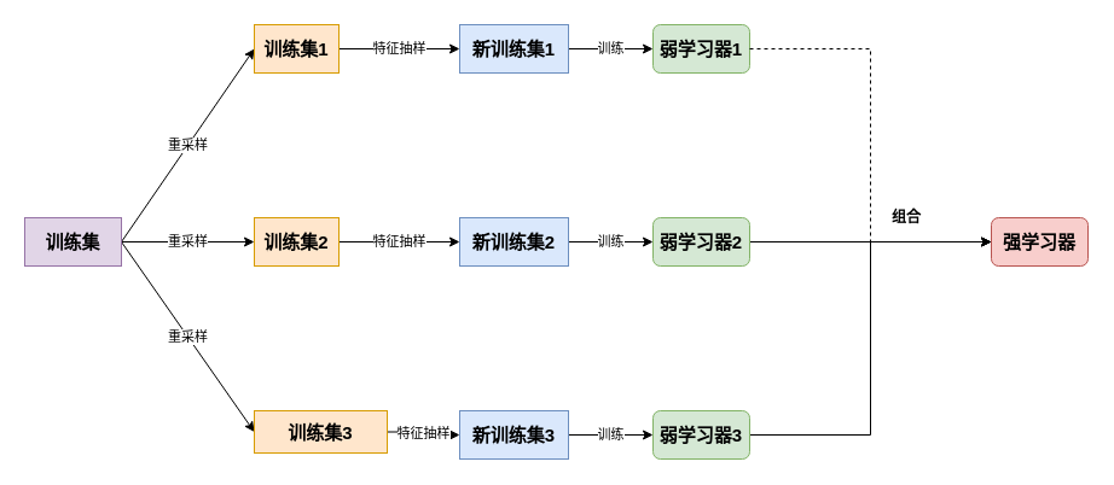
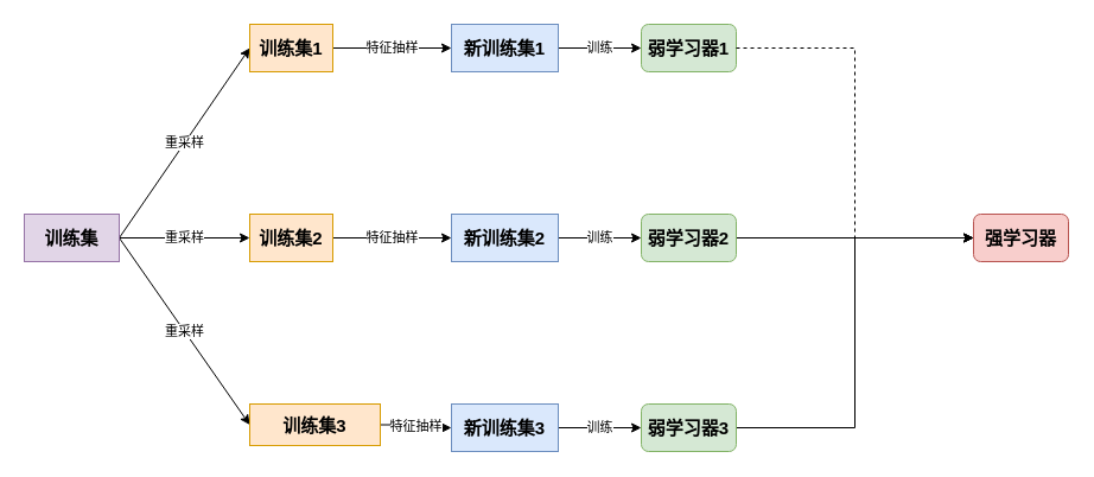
  <mxCell id="0" />
  <mxCell id="1" parent="0" />
  <mxCell id="2" value="重采样" style="rounded=0;orthogonalLoop=1;jettySize=auto;html=1;exitX=1;exitY=0.5;exitDx=0;exitDy=0;entryX=0;entryY=0.5;entryDx=0;entryDy=0;" parent="1" source="5" target="10" edge="1"><mxGeometry relative="1" as="geometry" /></mxCell>
  <mxCell id="3" value="重采样" style="edgeStyle=none;rounded=0;orthogonalLoop=1;jettySize=auto;html=1;exitX=1;exitY=0.5;exitDx=0;exitDy=0;entryX=0;entryY=0.5;entryDx=0;entryDy=0;" parent="1" source="5" target="12" edge="1"><mxGeometry relative="1" as="geometry" /></mxCell>
  <mxCell id="4" value="重采样" style="edgeStyle=none;rounded=0;orthogonalLoop=1;jettySize=auto;html=1;exitX=1;exitY=0.5;exitDx=0;exitDy=0;entryX=0;entryY=0.5;entryDx=0;entryDy=0;" parent="1" source="5" target="16" edge="1"><mxGeometry relative="1" as="geometry" /></mxCell>
  <mxCell id="5" value="训练集" style="rounded=0;whiteSpace=wrap;html=1;fillColor=#e1d5e7;strokeColor=#9673a6;fontStyle=1;fontSize=15;" parent="1" vertex="1"><mxGeometry x="20" y="180" width="80" height="40" as="geometry" /></mxCell>
  <mxCell id="6" value="弱学习器1" style="rounded=1;whiteSpace=wrap;html=1;fontSize=15;fontStyle=1;fillColor=#d5e8d4;strokeColor=#82b366;" parent="1" vertex="1"><mxGeometry x="540" y="20" width="80" height="40" as="geometry" /></mxCell>
  <mxCell id="7" style="edgeStyle=orthogonalEdgeStyle;rounded=0;orthogonalLoop=1;jettySize=auto;html=1;entryX=0;entryY=0.5;entryDx=0;entryDy=0;fontSize=13;dashed=1;" parent="1" source="6" target="8" edge="1"><mxGeometry relative="1" as="geometry"><mxPoint x="740" y="155" as="sourcePoint" /></mxGeometry></mxCell>
  <mxCell id="8" value="强学习器" style="rounded=1;whiteSpace=wrap;html=1;fontSize=15;fontStyle=1;fillColor=#f8cecc;strokeColor=#b85450;" parent="1" vertex="1"><mxGeometry x="820" y="180" width="80" height="40" as="geometry" /></mxCell>
  <mxCell id="9" value="特征抽样" style="edgeStyle=orthogonalEdgeStyle;rounded=0;orthogonalLoop=1;jettySize=auto;html=1;exitX=1;exitY=0.5;exitDx=0;exitDy=0;" edge="1" parent="1" source="10" target="21"><mxGeometry relative="1" as="geometry" /></mxCell>
  <mxCell id="10" value="训练集1" style="rounded=0;whiteSpace=wrap;html=1;fillColor=#ffe6cc;strokeColor=#d79b00;fontStyle=1;fontSize=15;" parent="1" vertex="1"><mxGeometry x="210" y="20" width="70" height="40" as="geometry" /></mxCell>
  <mxCell id="11" value="特征抽样" style="edgeStyle=orthogonalEdgeStyle;rounded=0;orthogonalLoop=1;jettySize=auto;html=1;exitX=1;exitY=0.5;exitDx=0;exitDy=0;entryX=0;entryY=0.5;entryDx=0;entryDy=0;" edge="1" parent="1" source="12" target="23"><mxGeometry relative="1" as="geometry" /></mxCell>
  <mxCell id="12" value="训练集2" style="rounded=0;whiteSpace=wrap;html=1;fillColor=#ffe6cc;strokeColor=#d79b00;fontStyle=1;fontSize=15;" parent="1" vertex="1"><mxGeometry x="210" y="180" width="70" height="40" as="geometry" /></mxCell>
  <mxCell id="13" style="edgeStyle=none;rounded=0;orthogonalLoop=1;jettySize=auto;html=1;exitX=1;exitY=0.5;exitDx=0;exitDy=0;" parent="1" source="14" target="8" edge="1"><mxGeometry relative="1" as="geometry" /></mxCell>
  <mxCell id="14" value="弱学习器2" style="rounded=1;whiteSpace=wrap;html=1;fontSize=15;fontStyle=1;fillColor=#d5e8d4;strokeColor=#82b366;" parent="1" vertex="1"><mxGeometry x="540" y="180" width="80" height="40" as="geometry" /></mxCell>
  <mxCell id="15" value="特征抽样" style="edgeStyle=orthogonalEdgeStyle;rounded=0;orthogonalLoop=1;jettySize=auto;html=1;exitX=1;exitY=0.5;exitDx=0;exitDy=0;entryX=0;entryY=0.5;entryDx=0;entryDy=0;" edge="1" parent="1" source="16" target="25"><mxGeometry relative="1" as="geometry" /></mxCell>
  <mxCell id="16" value="训练集3" style="rounded=0;whiteSpace=wrap;html=1;fillColor=#ffe6cc;strokeColor=#d79b00;fontStyle=1;fontSize=15;" parent="1" vertex="1"><mxGeometry x="210" y="340" width="110" height="35" as="geometry" /></mxCell>
  <mxCell id="17" style="edgeStyle=orthogonalEdgeStyle;rounded=0;orthogonalLoop=1;jettySize=auto;html=1;exitX=1;exitY=0.5;exitDx=0;exitDy=0;entryX=0;entryY=0.5;entryDx=0;entryDy=0;" parent="1" source="18" target="8" edge="1"><mxGeometry relative="1" as="geometry" /></mxCell>
  <mxCell id="18" value="弱学习器3" style="rounded=1;whiteSpace=wrap;html=1;fontSize=15;fontStyle=1;fillColor=#d5e8d4;strokeColor=#82b366;" parent="1" vertex="1"><mxGeometry x="540" y="340" width="80" height="40" as="geometry" /></mxCell>
- <mxCell id="19" value="组合" style="text;html=1;strokeColor=none;fillColor=none;align=center;verticalAlign=middle;whiteSpace=wrap;rounded=0;fontStyle=1" parent="1" vertex="1"><mxGeometry x="730" y="170" width="40" height="20" as="geometry" /></mxCell>
  <mxCell id="20" value="训练" style="edgeStyle=orthogonalEdgeStyle;rounded=0;orthogonalLoop=1;jettySize=auto;html=1;exitX=1;exitY=0.5;exitDx=0;exitDy=0;" edge="1" parent="1" source="21" target="6"><mxGeometry relative="1" as="geometry" /></mxCell>
  <mxCell id="21" value="新训练集1" style="rounded=0;whiteSpace=wrap;html=1;fillColor=#dae8fc;strokeColor=#6c8ebf;fontStyle=1;fontSize=15;" vertex="1" parent="1"><mxGeometry x="380" y="20" width="90" height="40" as="geometry" /></mxCell>
  <mxCell id="22" value="训练" style="edgeStyle=orthogonalEdgeStyle;rounded=0;orthogonalLoop=1;jettySize=auto;html=1;exitX=1;exitY=0.5;exitDx=0;exitDy=0;" edge="1" parent="1" source="23" target="14"><mxGeometry relative="1" as="geometry" /></mxCell>
  <mxCell id="23" value="新训练集2" style="rounded=0;whiteSpace=wrap;html=1;fillColor=#dae8fc;strokeColor=#6c8ebf;fontStyle=1;fontSize=15;" vertex="1" parent="1"><mxGeometry x="380" y="180" width="90" height="40" as="geometry" /></mxCell>
  <mxCell id="24" value="训练" style="edgeStyle=orthogonalEdgeStyle;rounded=0;orthogonalLoop=1;jettySize=auto;html=1;exitX=1;exitY=0.5;exitDx=0;exitDy=0;" edge="1" parent="1" source="25" target="18"><mxGeometry relative="1" as="geometry" /></mxCell>
  <mxCell id="25" value="新训练集3" style="rounded=0;whiteSpace=wrap;html=1;fillColor=#dae8fc;strokeColor=#6c8ebf;fontStyle=1;fontSize=15;" vertex="1" parent="1"><mxGeometry x="380" y="340" width="90" height="40" as="geometry" /></mxCell>
